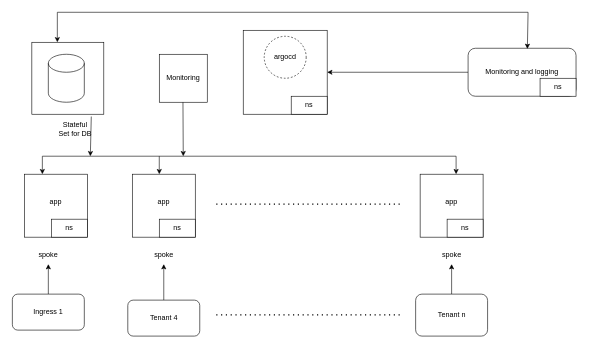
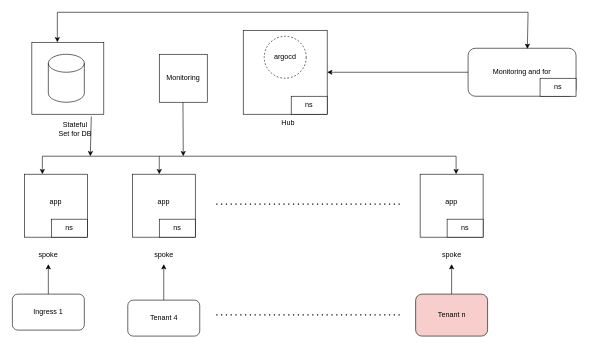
  <mxCell id="0" />
  <mxCell id="1" parent="0" />
  <mxCell id="2" value="" style="whiteSpace=wrap;html=1;aspect=fixed;" vertex="1" parent="1"><mxGeometry x="405" y="50" width="140" height="140" as="geometry" /></mxCell>
  <mxCell id="3" value="argocd" style="ellipse;whiteSpace=wrap;html=1;aspect=fixed;dashed=1;" vertex="1" parent="1"><mxGeometry x="440" y="60" width="70" height="70" as="geometry" /></mxCell>
  <mxCell id="4" value="ns" style="rounded=0;whiteSpace=wrap;html=1;" vertex="1" parent="1"><mxGeometry x="485" y="160" width="60" height="30" as="geometry" /></mxCell>
  <mxCell id="5" value="app&lt;div&gt;&lt;br&gt;&lt;/div&gt;" style="whiteSpace=wrap;html=1;aspect=fixed;" vertex="1" parent="1"><mxGeometry x="40" y="290" width="105" height="105" as="geometry" /></mxCell>
  <mxCell id="6" value="app&lt;div&gt;&lt;br&gt;&lt;/div&gt;" style="whiteSpace=wrap;html=1;aspect=fixed;" vertex="1" parent="1"><mxGeometry x="220" y="290" width="105" height="105" as="geometry" /></mxCell>
  <mxCell id="7" value="app&lt;div&gt;&lt;br&gt;&lt;/div&gt;" style="whiteSpace=wrap;html=1;aspect=fixed;" vertex="1" parent="1"><mxGeometry x="700" y="290" width="105" height="105" as="geometry" /></mxCell>
  <mxCell id="8" value="spoke" style="text;html=1;align=center;verticalAlign=middle;whiteSpace=wrap;rounded=0;" vertex="1" parent="1"><mxGeometry x="50" y="410" width="60" height="30" as="geometry" /></mxCell>
  <mxCell id="9" value="spoke" style="text;html=1;align=center;verticalAlign=middle;whiteSpace=wrap;rounded=0;" vertex="1" parent="1"><mxGeometry x="722.5" y="410" width="60" height="30" as="geometry" /></mxCell>
  <mxCell id="10" value="spoke" style="text;html=1;align=center;verticalAlign=middle;whiteSpace=wrap;rounded=0;" vertex="1" parent="1"><mxGeometry x="242.5" y="410" width="60" height="30" as="geometry" /></mxCell>
  <mxCell id="11" style="edgeStyle=orthogonalEdgeStyle;rounded=0;orthogonalLoop=1;jettySize=auto;html=1;exitX=0.5;exitY=0;exitDx=0;exitDy=0;entryX=0.5;entryY=1;entryDx=0;entryDy=0;" edge="1" parent="1" source="12" target="8"><mxGeometry relative="1" as="geometry" /></mxCell>
  <mxCell id="12" value="Ingress 1" style="rounded=1;whiteSpace=wrap;html=1;" vertex="1" parent="1"><mxGeometry x="20" y="490" width="120" height="60" as="geometry" /></mxCell>
  <mxCell id="13" style="edgeStyle=orthogonalEdgeStyle;rounded=0;orthogonalLoop=1;jettySize=auto;html=1;exitX=0.5;exitY=0;exitDx=0;exitDy=0;" edge="1" parent="1" source="14" target="10"><mxGeometry relative="1" as="geometry" /></mxCell>
  <mxCell id="14" value="Tenant 4" style="rounded=1;whiteSpace=wrap;html=1;" vertex="1" parent="1"><mxGeometry x="212.5" y="500" width="120" height="60" as="geometry" /></mxCell>
  <mxCell id="15" style="edgeStyle=orthogonalEdgeStyle;rounded=0;orthogonalLoop=1;jettySize=auto;html=1;entryX=0.5;entryY=1;entryDx=0;entryDy=0;" edge="1" parent="1" source="16" target="9"><mxGeometry relative="1" as="geometry" /></mxCell>
- <mxCell id="16" value="Tenant n" style="rounded=1;whiteSpace=wrap;html=1;" vertex="1" parent="1"><mxGeometry x="692.5" y="490" width="120" height="70" as="geometry" /></mxCell>
+ <mxCell id="16" value="Tenant n" style="rounded=1;whiteSpace=wrap;html=1;fillColor=#f8cecc;" vertex="1" parent="1"><mxGeometry x="692.5" y="490" width="120" height="70" as="geometry" /></mxCell>
+ <mxCell id="17" value="Hub" style="text;html=1;align=center;verticalAlign=middle;whiteSpace=wrap;rounded=0;" vertex="1" parent="1"><mxGeometry x="450" y="190" width="60" height="30" as="geometry" /></mxCell>
  <mxCell id="18" style="edgeStyle=orthogonalEdgeStyle;rounded=0;orthogonalLoop=1;jettySize=auto;html=1;entryX=1;entryY=0.5;entryDx=0;entryDy=0;" edge="1" parent="1" source="19" target="2"><mxGeometry relative="1" as="geometry" /></mxCell>
- <mxCell id="19" value="Monitoring and logging" style="rounded=1;whiteSpace=wrap;html=1;" vertex="1" parent="1"><mxGeometry x="780" y="80" width="180" height="80" as="geometry" /></mxCell>
+ <mxCell id="19" value="Monitoring and for" style="rounded=1;whiteSpace=wrap;html=1;" vertex="1" parent="1"><mxGeometry x="780" y="80" width="180" height="80" as="geometry" /></mxCell>
  <mxCell id="20" value="ns" style="rounded=0;whiteSpace=wrap;html=1;" vertex="1" parent="1"><mxGeometry x="265" y="365" width="60" height="30" as="geometry" /></mxCell>
  <mxCell id="21" value="ns" style="rounded=0;whiteSpace=wrap;html=1;" vertex="1" parent="1"><mxGeometry x="85" y="365" width="60" height="30" as="geometry" /></mxCell>
  <mxCell id="22" value="ns" style="rounded=0;whiteSpace=wrap;html=1;" vertex="1" parent="1"><mxGeometry x="745" y="365" width="60" height="30" as="geometry" /></mxCell>
  <mxCell id="23" value="ns" style="rounded=0;whiteSpace=wrap;html=1;" vertex="1" parent="1"><mxGeometry x="900" y="130" width="60" height="30" as="geometry" /></mxCell>
  <mxCell id="24" value="" style="whiteSpace=wrap;html=1;aspect=fixed;" vertex="1" parent="1"><mxGeometry x="52.5" y="70" width="120" height="120" as="geometry" /></mxCell>
  <mxCell id="25" style="edgeStyle=orthogonalEdgeStyle;rounded=0;orthogonalLoop=1;jettySize=auto;html=1;exitX=0.5;exitY=1;exitDx=0;exitDy=0;" edge="1" parent="1" source="23" target="23"><mxGeometry relative="1" as="geometry" /></mxCell>
  <mxCell id="26" value="" style="shape=cylinder3;whiteSpace=wrap;html=1;boundedLbl=1;backgroundOutline=1;size=15;" vertex="1" parent="1"><mxGeometry x="80" y="90" width="60" height="80" as="geometry" /></mxCell>
  <mxCell id="27" value="Stateful Set for DB" style="text;html=1;align=center;verticalAlign=middle;whiteSpace=wrap;rounded=0;" vertex="1" parent="1"><mxGeometry x="95" y="200" width="60" height="30" as="geometry" /></mxCell>
  <mxCell id="28" value="" style="endArrow=none;html=1;rounded=0;" edge="1" parent="1"><mxGeometry width="50" height="50" relative="1" as="geometry"><mxPoint x="70" y="260" as="sourcePoint" /><mxPoint x="760" y="260" as="targetPoint" /></mxGeometry></mxCell>
  <mxCell id="29" value="" style="endArrow=classic;html=1;rounded=0;" edge="1" parent="1"><mxGeometry width="50" height="50" relative="1" as="geometry"><mxPoint x="70" y="260" as="sourcePoint" /><mxPoint x="70" y="290" as="targetPoint" /></mxGeometry></mxCell>
  <mxCell id="30" value="" style="endArrow=classic;html=1;rounded=0;" edge="1" parent="1"><mxGeometry width="50" height="50" relative="1" as="geometry"><mxPoint x="265" y="260" as="sourcePoint" /><mxPoint x="265" y="290" as="targetPoint" /><Array as="points" /></mxGeometry></mxCell>
  <mxCell id="31" value="" style="endArrow=classic;html=1;rounded=0;" edge="1" parent="1"><mxGeometry width="50" height="50" relative="1" as="geometry"><mxPoint x="760" y="260" as="sourcePoint" /><mxPoint x="760" y="290" as="targetPoint" /><Array as="points" /></mxGeometry></mxCell>
  <mxCell id="32" value="" style="endArrow=classic;html=1;rounded=0;exitX=0.826;exitY=1.032;exitDx=0;exitDy=0;exitPerimeter=0;" edge="1" parent="1" source="24"><mxGeometry width="50" height="50" relative="1" as="geometry"><mxPoint x="150" y="150" as="sourcePoint" /><mxPoint x="150" y="260" as="targetPoint" /></mxGeometry></mxCell>
  <mxCell id="33" value="Monitoring" style="whiteSpace=wrap;html=1;aspect=fixed;" vertex="1" parent="1"><mxGeometry x="265" y="90" width="80" height="80" as="geometry" /></mxCell>
  <mxCell id="34" value="" style="endArrow=classic;html=1;rounded=0;" edge="1" parent="1"><mxGeometry width="50" height="50" relative="1" as="geometry"><mxPoint x="304.5" y="170" as="sourcePoint" /><mxPoint x="305" y="260" as="targetPoint" /></mxGeometry></mxCell>
  <mxCell id="35" value="" style="endArrow=classic;startArrow=classic;html=1;rounded=0;entryX=0.549;entryY=0.013;entryDx=0;entryDy=0;entryPerimeter=0;" edge="1" parent="1" target="19"><mxGeometry width="50" height="50" relative="1" as="geometry"><mxPoint x="95" y="70" as="sourcePoint" /><mxPoint x="880" y="20" as="targetPoint" /><Array as="points"><mxPoint x="95" y="20" /><mxPoint x="880" y="20" /></Array></mxGeometry></mxCell>
  <mxCell id="36" value="" style="endArrow=none;dashed=1;html=1;dashPattern=1 3;strokeWidth=2;rounded=0;" edge="1" parent="1"><mxGeometry width="50" height="50" relative="1" as="geometry"><mxPoint x="360" y="340" as="sourcePoint" /><mxPoint x="670" y="340" as="targetPoint" /></mxGeometry></mxCell>
  <mxCell id="37" value="" style="endArrow=none;dashed=1;html=1;dashPattern=1 3;strokeWidth=2;rounded=0;" edge="1" parent="1"><mxGeometry width="50" height="50" relative="1" as="geometry"><mxPoint x="360" y="524.5" as="sourcePoint" /><mxPoint x="670" y="524.5" as="targetPoint" /></mxGeometry></mxCell>
